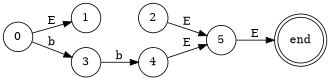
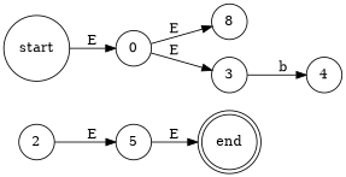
  digraph {
    rankdir=LR
    node [shape=circle]
    end [shape=doublecircle]
    2
    5
    0
-   1
+   1 [label=8]
    3
    4
+   start
    2 -> 5 [label=E]
    5 -> end [label=E]
    0 -> 1 [label=E]
-   0 -> 3 [label=b]
+   0 -> 3 [label=E]
    3 -> 4 [label=b]
-   4 -> 5 [label=E]
+   start -> 0 [label=E]
  }
